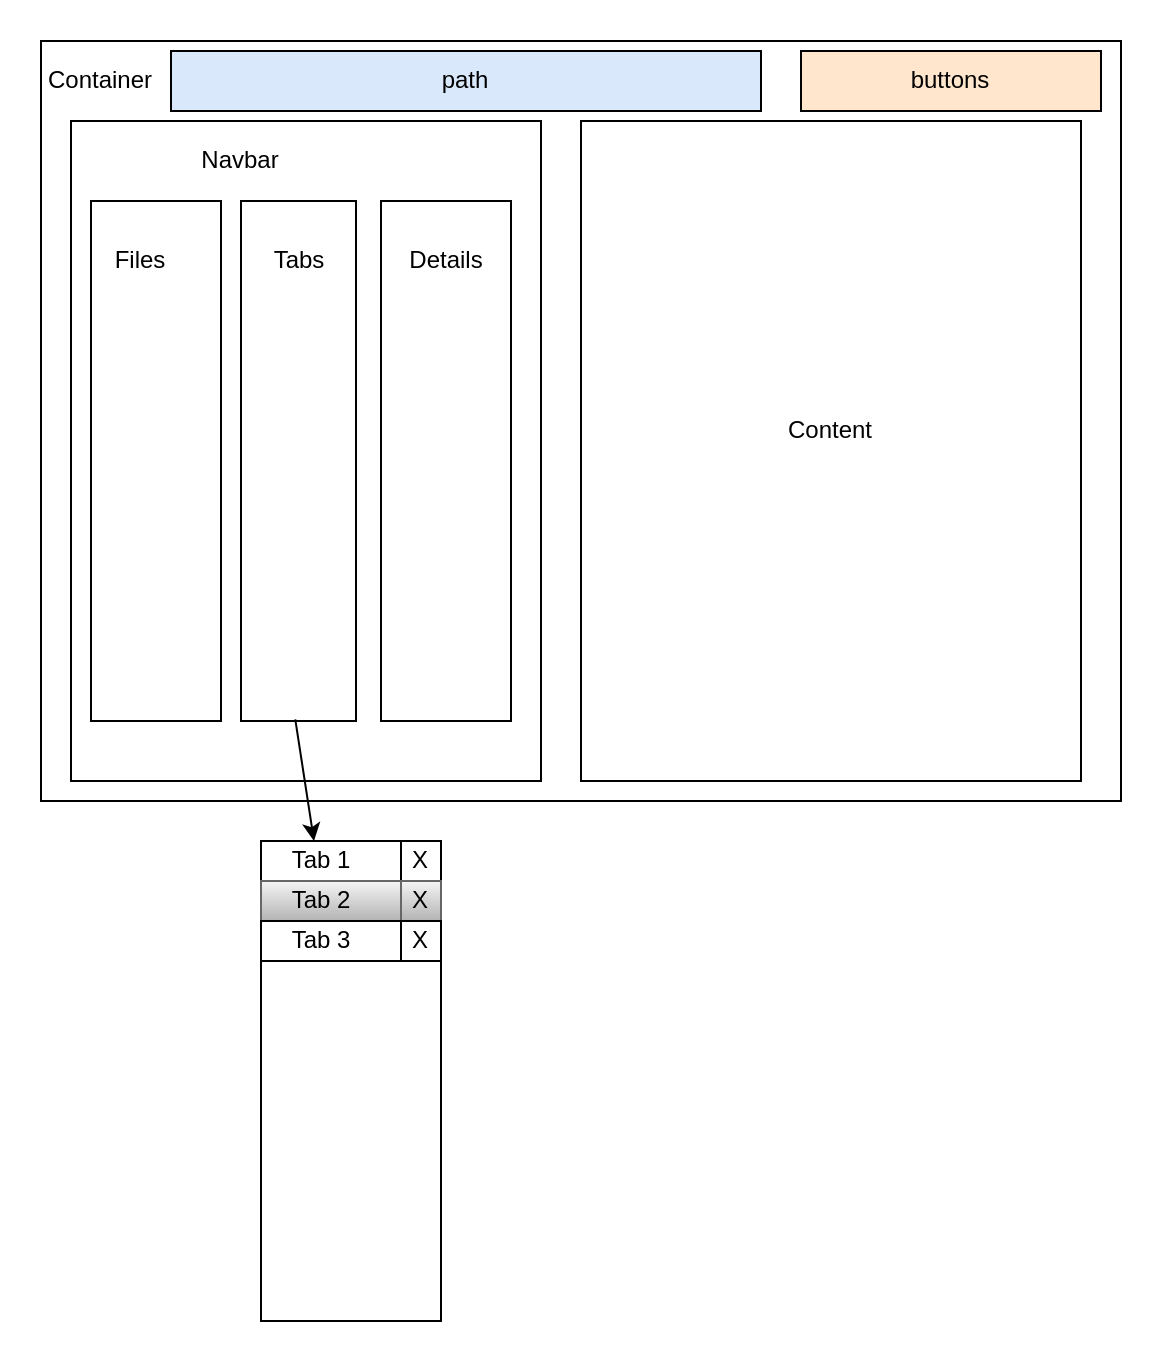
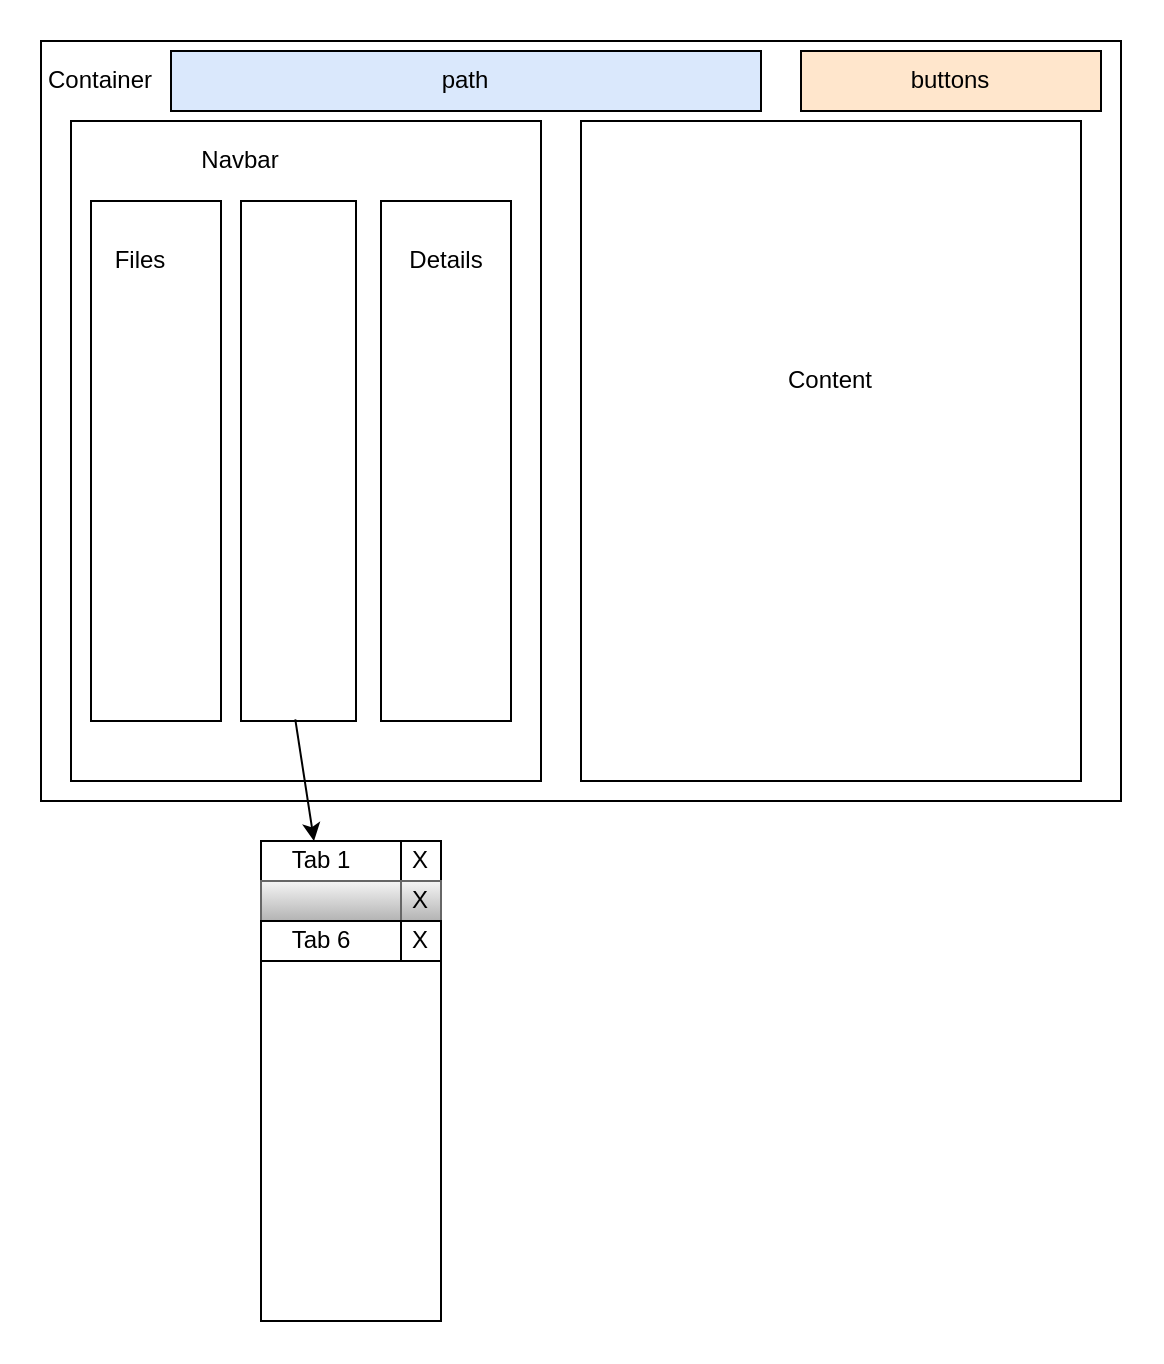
  <mxCell id="0" />
  <mxCell id="1" parent="0" />
  <mxCell id="2" value="" style="rounded=0;whiteSpace=wrap;html=1;" parent="1" vertex="1"><mxGeometry x="20" y="20" width="540" height="380" as="geometry" /></mxCell>
  <mxCell id="3" value="" style="rounded=0;whiteSpace=wrap;html=1;" parent="1" vertex="1"><mxGeometry x="290" y="60" width="250" height="330" as="geometry" /></mxCell>
  <mxCell id="4" value="Container" style="text;html=1;strokeColor=none;fillColor=none;align=center;verticalAlign=middle;whiteSpace=wrap;rounded=0;" parent="1" vertex="1"><mxGeometry x="30" y="30" width="40" height="20" as="geometry" /></mxCell>
  <mxCell id="5" value="" style="rounded=0;whiteSpace=wrap;html=1;" parent="1" vertex="1"><mxGeometry x="35" y="60" width="235" height="330" as="geometry" /></mxCell>
  <mxCell id="6" value="Navbar" style="text;html=1;strokeColor=none;fillColor=none;align=center;verticalAlign=middle;whiteSpace=wrap;rounded=0;" parent="1" vertex="1"><mxGeometry x="100" y="70" width="40" height="20" as="geometry" /></mxCell>
  <mxCell id="7" value="" style="rounded=0;whiteSpace=wrap;html=1;" parent="1" vertex="1"><mxGeometry x="45" y="100" width="65" height="260" as="geometry" /></mxCell>
  <mxCell id="8" value="Files" style="text;html=1;strokeColor=none;fillColor=none;align=center;verticalAlign=middle;whiteSpace=wrap;rounded=0;" parent="1" vertex="1"><mxGeometry x="50" y="120" width="40" height="20" as="geometry" /></mxCell>
  <mxCell id="9" value="" style="rounded=0;whiteSpace=wrap;html=1;" parent="1" vertex="1"><mxGeometry x="190" y="100" width="65" height="260" as="geometry" /></mxCell>
  <mxCell id="10" value="Details" style="text;html=1;strokeColor=none;fillColor=none;align=center;verticalAlign=middle;whiteSpace=wrap;rounded=0;" parent="1" vertex="1"><mxGeometry x="202.5" y="120" width="40" height="20" as="geometry" /></mxCell>
- <mxCell id="11" value="Content" style="text;html=1;strokeColor=none;fillColor=none;align=center;verticalAlign=middle;whiteSpace=wrap;rounded=0;" parent="1" vertex="1"><mxGeometry x="395" y="205" width="40" height="20" as="geometry" /></mxCell>
+ <mxCell id="11" value="Content" style="text;html=1;strokeColor=none;fillColor=none;align=center;verticalAlign=middle;whiteSpace=wrap;rounded=0;" parent="1" vertex="1"><mxGeometry x="395" y="180" width="40" height="20" as="geometry" /></mxCell>
  <mxCell id="12" value="path" style="rounded=0;whiteSpace=wrap;html=1;fillColor=#dae8fc;" parent="1" vertex="1"><mxGeometry x="85" y="25" width="295" height="30" as="geometry" /></mxCell>
  <mxCell id="13" value="buttons" style="rounded=0;whiteSpace=wrap;html=1;fillColor=#ffe6cc;" parent="1" vertex="1"><mxGeometry x="400" y="25" width="150" height="30" as="geometry" /></mxCell>
  <mxCell id="14" value="" style="rounded=0;whiteSpace=wrap;html=1;" vertex="1" parent="1"><mxGeometry x="120" y="100" width="57.5" height="260" as="geometry" /></mxCell>
- <mxCell id="15" value="Tabs" style="text;html=1;align=center;verticalAlign=middle;resizable=0;points=[];autosize=1;strokeColor=none;" vertex="1" parent="1"><mxGeometry x="128.75" y="120" width="40" height="20" as="geometry" /></mxCell>
  <mxCell id="16" value="" style="endArrow=classic;html=1;exitX=0.472;exitY=0.997;exitDx=0;exitDy=0;exitPerimeter=0;" edge="1" parent="1" source="14" target="17"><mxGeometry width="50" height="50" relative="1" as="geometry"><mxPoint x="260" y="320" as="sourcePoint" /><mxPoint x="190" y="450" as="targetPoint" /></mxGeometry></mxCell>
  <mxCell id="17" value="" style="rounded=0;whiteSpace=wrap;html=1;" vertex="1" parent="1"><mxGeometry x="130" y="420" width="90" height="240" as="geometry" /></mxCell>
  <mxCell id="18" value="" style="group" vertex="1" connectable="0" parent="1"><mxGeometry x="130" y="420" width="90" height="20" as="geometry" /></mxCell>
  <mxCell id="19" value="" style="rounded=0;whiteSpace=wrap;html=1;" vertex="1" parent="18"><mxGeometry width="90" height="20" as="geometry" /></mxCell>
  <mxCell id="20" value="Tab 1" style="text;html=1;align=center;verticalAlign=middle;resizable=0;points=[];autosize=1;strokeColor=none;" vertex="1" parent="18"><mxGeometry x="10" width="40" height="20" as="geometry" /></mxCell>
  <mxCell id="21" value="X" style="whiteSpace=wrap;html=1;" vertex="1" parent="18"><mxGeometry x="70" width="20" height="20" as="geometry" /></mxCell>
  <mxCell id="22" value="" style="group;gradientColor=#b3b3b3;fillColor=#f5f5f5;strokeColor=#666666;" vertex="1" connectable="0" parent="1"><mxGeometry x="130" y="440" width="90" height="20" as="geometry" /></mxCell>
  <mxCell id="23" value="" style="rounded=0;whiteSpace=wrap;html=1;gradientColor=#b3b3b3;fillColor=#f5f5f5;strokeColor=#666666;" vertex="1" parent="22"><mxGeometry width="90" height="20" as="geometry" /></mxCell>
- <mxCell id="24" value="Tab 2" style="text;html=1;align=center;verticalAlign=middle;resizable=0;points=[];autosize=1;strokeColor=none;" vertex="1" parent="22"><mxGeometry x="10" width="40" height="20" as="geometry" /></mxCell>
  <mxCell id="25" value="X" style="whiteSpace=wrap;html=1;gradientColor=#b3b3b3;fillColor=#f5f5f5;strokeColor=#666666;" vertex="1" parent="22"><mxGeometry x="70" width="20" height="20" as="geometry" /></mxCell>
  <mxCell id="26" value="" style="group" vertex="1" connectable="0" parent="1"><mxGeometry x="130" y="460" width="90" height="20" as="geometry" /></mxCell>
  <mxCell id="27" value="" style="rounded=0;whiteSpace=wrap;html=1;" vertex="1" parent="26"><mxGeometry width="90" height="20" as="geometry" /></mxCell>
- <mxCell id="28" value="Tab 3" style="text;html=1;align=center;verticalAlign=middle;resizable=0;points=[];autosize=1;strokeColor=none;" vertex="1" parent="26"><mxGeometry x="10" width="40" height="20" as="geometry" /></mxCell>
+ <mxCell id="28" value="Tab 6" style="text;html=1;align=center;verticalAlign=middle;resizable=0;points=[];autosize=1;strokeColor=none;" vertex="1" parent="26"><mxGeometry x="10" width="40" height="20" as="geometry" /></mxCell>
  <mxCell id="29" value="X" style="whiteSpace=wrap;html=1;" vertex="1" parent="26"><mxGeometry x="70" width="20" height="20" as="geometry" /></mxCell>
